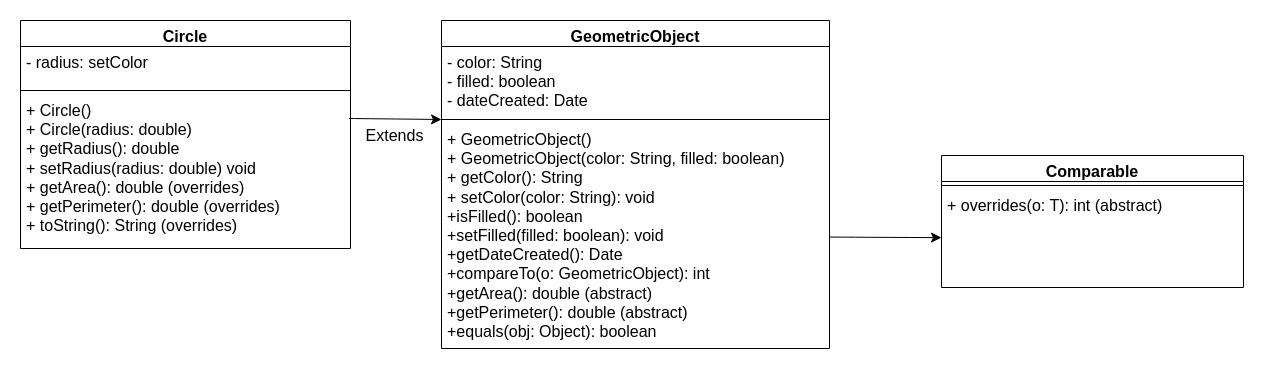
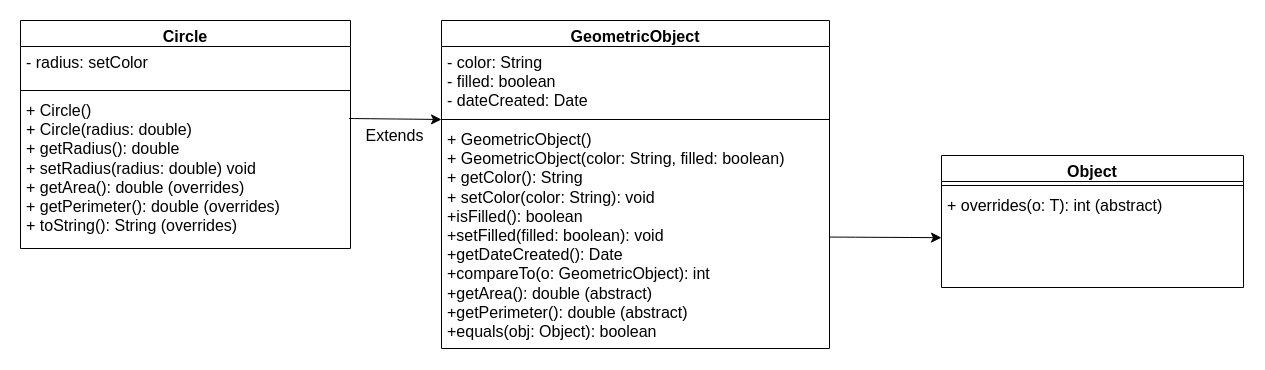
  <mxCell id="0" />
  <mxCell id="1" parent="0" />
  <mxCell id="2" value="Circle" style="swimlane;fontStyle=1;align=center;verticalAlign=top;childLayout=stackLayout;horizontal=1;startSize=26;horizontalStack=0;resizeParent=1;resizeParentMax=0;resizeLast=0;collapsible=1;marginBottom=0;whiteSpace=wrap;html=1;fontSize=16;" vertex="1" parent="1"><mxGeometry x="20" y="20" width="330" height="228" as="geometry" /></mxCell>
  <mxCell id="3" value="- radius: setColor" style="text;strokeColor=none;fillColor=none;align=left;verticalAlign=top;spacingLeft=4;spacingRight=4;overflow=hidden;rotatable=0;points=[[0,0.5],[1,0.5]];portConstraint=eastwest;whiteSpace=wrap;html=1;fontSize=16;" vertex="1" parent="2"><mxGeometry y="26" width="330" height="40" as="geometry" /></mxCell>
  <mxCell id="4" value="" style="line;strokeWidth=1;fillColor=none;align=left;verticalAlign=middle;spacingTop=-1;spacingLeft=3;spacingRight=3;rotatable=0;labelPosition=right;points=[];portConstraint=eastwest;strokeColor=inherit;fontSize=16;" vertex="1" parent="2"><mxGeometry y="66" width="330" height="8" as="geometry" /></mxCell>
  <mxCell id="5" value="+ Circle()&lt;br&gt;+ Circle(radius: double)&lt;br&gt;+ getRadius(): double&lt;br&gt;+ setRadius(radius: double) void&lt;br&gt;+ getArea(): double (overrides)&lt;br&gt;+ getPerimeter(): double (overrides)&lt;br&gt;+ toString(): String (overrides)" style="text;strokeColor=none;fillColor=none;align=left;verticalAlign=top;spacingLeft=4;spacingRight=4;overflow=hidden;rotatable=0;points=[[0,0.5],[1,0.5]];portConstraint=eastwest;whiteSpace=wrap;html=1;fontSize=16;" vertex="1" parent="2"><mxGeometry y="74" width="330" height="154" as="geometry" /></mxCell>
  <mxCell id="6" value="GeometricObject" style="swimlane;fontStyle=1;align=center;verticalAlign=top;childLayout=stackLayout;horizontal=1;startSize=26;horizontalStack=0;resizeParent=1;resizeParentMax=0;resizeLast=0;collapsible=1;marginBottom=0;whiteSpace=wrap;html=1;fontSize=16;" vertex="1" parent="1"><mxGeometry x="441" y="20" width="388" height="328" as="geometry" /></mxCell>
  <mxCell id="7" value="- color: String&lt;br&gt;- filled: boolean&lt;br&gt;- dateCreated: Date" style="text;strokeColor=none;fillColor=none;align=left;verticalAlign=top;spacingLeft=4;spacingRight=4;overflow=hidden;rotatable=0;points=[[0,0.5],[1,0.5]];portConstraint=eastwest;whiteSpace=wrap;html=1;fontSize=16;" vertex="1" parent="6"><mxGeometry y="26" width="388" height="69" as="geometry" /></mxCell>
  <mxCell id="8" value="" style="line;strokeWidth=1;fillColor=none;align=left;verticalAlign=middle;spacingTop=-1;spacingLeft=3;spacingRight=3;rotatable=0;labelPosition=right;points=[];portConstraint=eastwest;strokeColor=inherit;fontSize=16;" vertex="1" parent="6"><mxGeometry y="95" width="388" height="8" as="geometry" /></mxCell>
  <mxCell id="9" value="+ GeometricObject()&lt;br&gt;+ GeometricObject(color: String, filled: boolean)&lt;br&gt;+ getColor(): String&lt;br&gt;+ setColor(color: String): void&lt;br&gt;+isFilled(): boolean&lt;br&gt;+setFilled(filled: boolean): void&lt;br&gt;+getDateCreated(): Date&lt;br&gt;+compareTo(o: GeometricObject): int&lt;br&gt;+getArea(): double (abstract)&lt;br&gt;+getPerimeter(): double (abstract)&lt;br&gt;+equals(obj: Object): boolean" style="text;strokeColor=none;fillColor=none;align=left;verticalAlign=top;spacingLeft=4;spacingRight=4;overflow=hidden;rotatable=0;points=[[0,0.5],[1,0.5]];portConstraint=eastwest;whiteSpace=wrap;html=1;fontSize=16;" vertex="1" parent="6"><mxGeometry y="103" width="388" height="225" as="geometry" /></mxCell>
- <mxCell id="10" value="Comparable" style="swimlane;fontStyle=1;align=center;verticalAlign=top;childLayout=stackLayout;horizontal=1;startSize=26;horizontalStack=0;resizeParent=1;resizeParentMax=0;resizeLast=0;collapsible=1;marginBottom=0;whiteSpace=wrap;html=1;fontSize=16;" vertex="1" parent="1"><mxGeometry x="941" y="155" width="302" height="132" as="geometry" /></mxCell>
+ <mxCell id="10" value="Object" style="swimlane;fontStyle=1;align=center;verticalAlign=top;childLayout=stackLayout;horizontal=1;startSize=26;horizontalStack=0;resizeParent=1;resizeParentMax=0;resizeLast=0;collapsible=1;marginBottom=0;whiteSpace=wrap;html=1;fontSize=16;" vertex="1" parent="1"><mxGeometry x="941" y="155" width="302" height="132" as="geometry" /></mxCell>
  <mxCell id="11" value="" style="line;strokeWidth=1;fillColor=none;align=left;verticalAlign=middle;spacingTop=-1;spacingLeft=3;spacingRight=3;rotatable=0;labelPosition=right;points=[];portConstraint=eastwest;strokeColor=inherit;fontSize=16;" vertex="1" parent="10"><mxGeometry y="26" width="302" height="8" as="geometry" /></mxCell>
  <mxCell id="12" value="+ overrides(o: T): int (abstract)" style="text;strokeColor=none;fillColor=none;align=left;verticalAlign=top;spacingLeft=4;spacingRight=4;overflow=hidden;rotatable=0;points=[[0,0.5],[1,0.5]];portConstraint=eastwest;whiteSpace=wrap;html=1;fontSize=16;" vertex="1" parent="10"><mxGeometry y="34" width="302" height="98" as="geometry" /></mxCell>
  <mxCell id="13" style="edgeStyle=none;curved=1;rounded=0;orthogonalLoop=1;jettySize=auto;html=1;exitX=1;exitY=0.5;exitDx=0;exitDy=0;entryX=0.006;entryY=0.253;entryDx=0;entryDy=0;fontSize=12;startSize=8;endSize=8;entryPerimeter=0;" edge="1" parent="1"><mxGeometry relative="1" as="geometry"><mxPoint x="348.58" y="118" as="sourcePoint" /><mxPoint x="440.996" y="118.999" as="targetPoint" /></mxGeometry></mxCell>
  <mxCell id="14" value="Extends" style="edgeLabel;html=1;align=center;verticalAlign=middle;resizable=0;points=[];fontSize=16;" vertex="1" connectable="0" parent="13"><mxGeometry x="-0.209" y="7" relative="1" as="geometry"><mxPoint x="8" y="23" as="offset" /></mxGeometry></mxCell>
  <mxCell id="15" value="" style="edgeStyle=none;curved=1;rounded=0;orthogonalLoop=1;jettySize=auto;html=1;fontSize=12;startSize=8;endSize=8;" edge="1" parent="1" source="9" target="12"><mxGeometry relative="1" as="geometry" /></mxCell>
